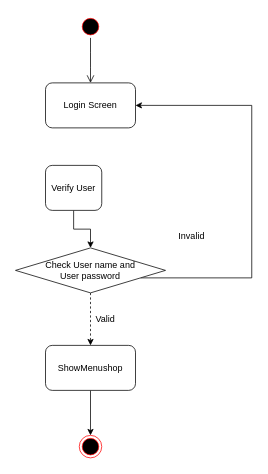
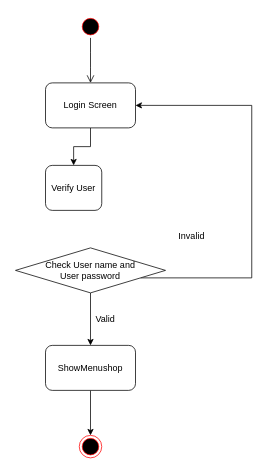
  <mxCell id="0" />
  <mxCell id="1" parent="0" />
  <mxCell id="2" value="" style="ellipse;html=1;shape=startState;fillColor=#000000;strokeColor=#ff0000;" parent="1" vertex="1"><mxGeometry x="105" y="20" width="30" height="30" as="geometry" /></mxCell>
  <mxCell id="3" value="" style="edgeStyle=orthogonalEdgeStyle;html=1;verticalAlign=bottom;endArrow=open;endSize=8;" parent="1" source="2" edge="1"><mxGeometry relative="1" as="geometry"><mxPoint x="120" y="110" as="targetPoint" /></mxGeometry></mxCell>
+ <mxCell id="4" style="edgeStyle=orthogonalEdgeStyle;rounded=0;orthogonalLoop=1;jettySize=auto;html=1;entryX=0.5;entryY=0;entryDx=0;entryDy=0;" parent="1" source="5" target="7" edge="1"><mxGeometry relative="1" as="geometry" /></mxCell>
  <mxCell id="5" value="Login Screen&lt;br&gt;" style="rounded=1;whiteSpace=wrap;html=1;" parent="1" vertex="1"><mxGeometry x="60" y="110" width="120" height="60" as="geometry" /></mxCell>
- <mxCell id="6" style="edgeStyle=orthogonalEdgeStyle;rounded=0;orthogonalLoop=1;jettySize=auto;html=1;entryX=0.5;entryY=0;entryDx=0;entryDy=0;" parent="1" source="7" target="10" edge="1"><mxGeometry relative="1" as="geometry" /></mxCell>
  <mxCell id="7" value="Verify User" style="rounded=1;whiteSpace=wrap;html=1;" parent="1" vertex="1"><mxGeometry x="60" y="220" width="75" height="60" as="geometry" /></mxCell>
  <mxCell id="8" style="edgeStyle=orthogonalEdgeStyle;rounded=0;orthogonalLoop=1;jettySize=auto;html=1;entryX=1;entryY=0.5;entryDx=0;entryDy=0;" parent="1" source="10" target="5" edge="1"><mxGeometry relative="1" as="geometry"><mxPoint x="335" y="150" as="targetPoint" /><Array as="points"><mxPoint x="335" y="370" /><mxPoint x="335" y="140" /></Array></mxGeometry></mxCell>
- <mxCell id="9" style="edgeStyle=orthogonalEdgeStyle;rounded=0;orthogonalLoop=1;jettySize=auto;html=1;entryX=0.5;entryY=0;entryDx=0;entryDy=0;dashed=1;" parent="1" source="10" target="13" edge="1"><mxGeometry relative="1" as="geometry" /></mxCell>
+ <mxCell id="9" style="edgeStyle=orthogonalEdgeStyle;rounded=0;orthogonalLoop=1;jettySize=auto;html=1;entryX=0.5;entryY=0;entryDx=0;entryDy=0;" parent="1" source="10" target="13" edge="1"><mxGeometry relative="1" as="geometry" /></mxCell>
  <mxCell id="10" value="Check User name and&lt;br&gt;User password&lt;br&gt;" style="rhombus;whiteSpace=wrap;html=1;" parent="1" vertex="1"><mxGeometry x="20" y="330" width="200" height="60" as="geometry" /></mxCell>
  <mxCell id="11" value="Invalid" style="text;html=1;strokeColor=none;fillColor=none;align=center;verticalAlign=middle;whiteSpace=wrap;rounded=0;" parent="1" vertex="1"><mxGeometry x="235" y="305" width="40" height="20" as="geometry" /></mxCell>
  <mxCell id="12" style="edgeStyle=orthogonalEdgeStyle;rounded=0;orthogonalLoop=1;jettySize=auto;html=1;exitX=0.5;exitY=1;exitDx=0;exitDy=0;" parent="1" source="13" target="14" edge="1"><mxGeometry relative="1" as="geometry" /></mxCell>
  <mxCell id="13" value="ShowMenushop" style="rounded=1;whiteSpace=wrap;html=1;" parent="1" vertex="1"><mxGeometry x="60" y="460" width="120" height="60" as="geometry" /></mxCell>
  <mxCell id="14" value="" style="ellipse;html=1;shape=endState;fillColor=#000000;strokeColor=#ff0000;" parent="1" vertex="1"><mxGeometry x="105" y="580" width="30" height="30" as="geometry" /></mxCell>
  <mxCell id="15" value="Valid" style="text;html=1;strokeColor=none;fillColor=none;align=center;verticalAlign=middle;whiteSpace=wrap;rounded=0;" parent="1" vertex="1"><mxGeometry x="120" y="415" width="40" height="20" as="geometry" /></mxCell>
